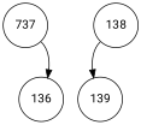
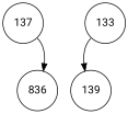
  digraph {
    fontname="Roboto Mono"
    node [fontname="Roboto Mono" shape=circle]
    edge [fontname="Roboto Mono"]
-   n1 [label=737 width=0.5]
-   n2 [label=136 width=0.5]
-   n3 [label=138 width=0.5]
+   n1 [label=137 width=0.5]
+   n2 [label=836 width=0.5]
+   n3 [label=133 width=0.5]
    n4 [label=139 width=0.5]
    n1 -> n2 [tailport=se]
    n3 -> n4 [tailport=sw]
  }
